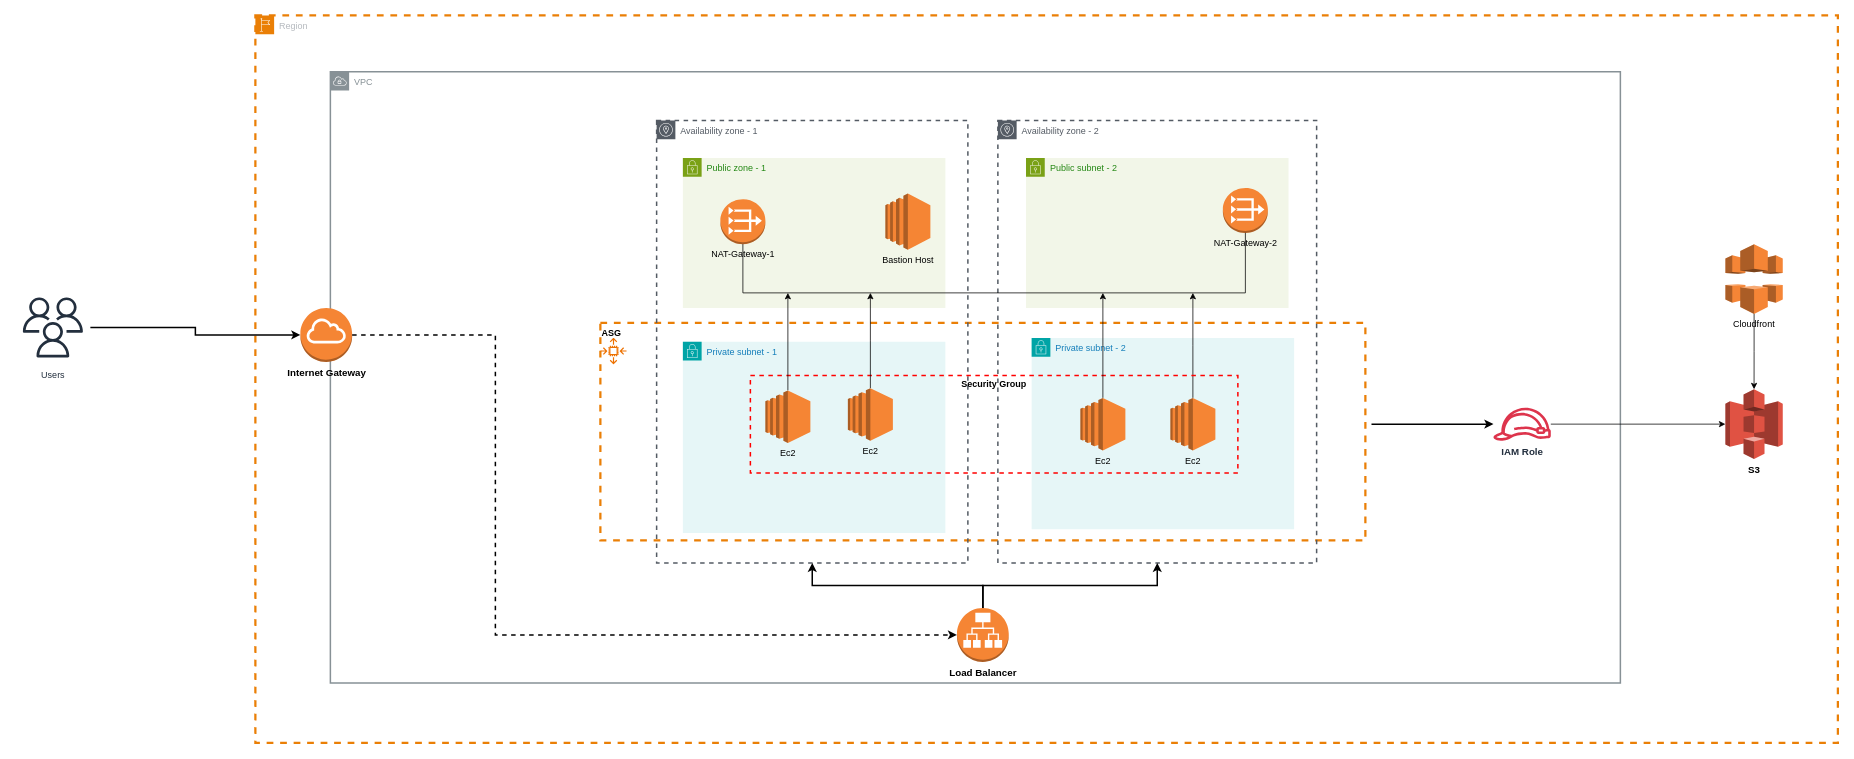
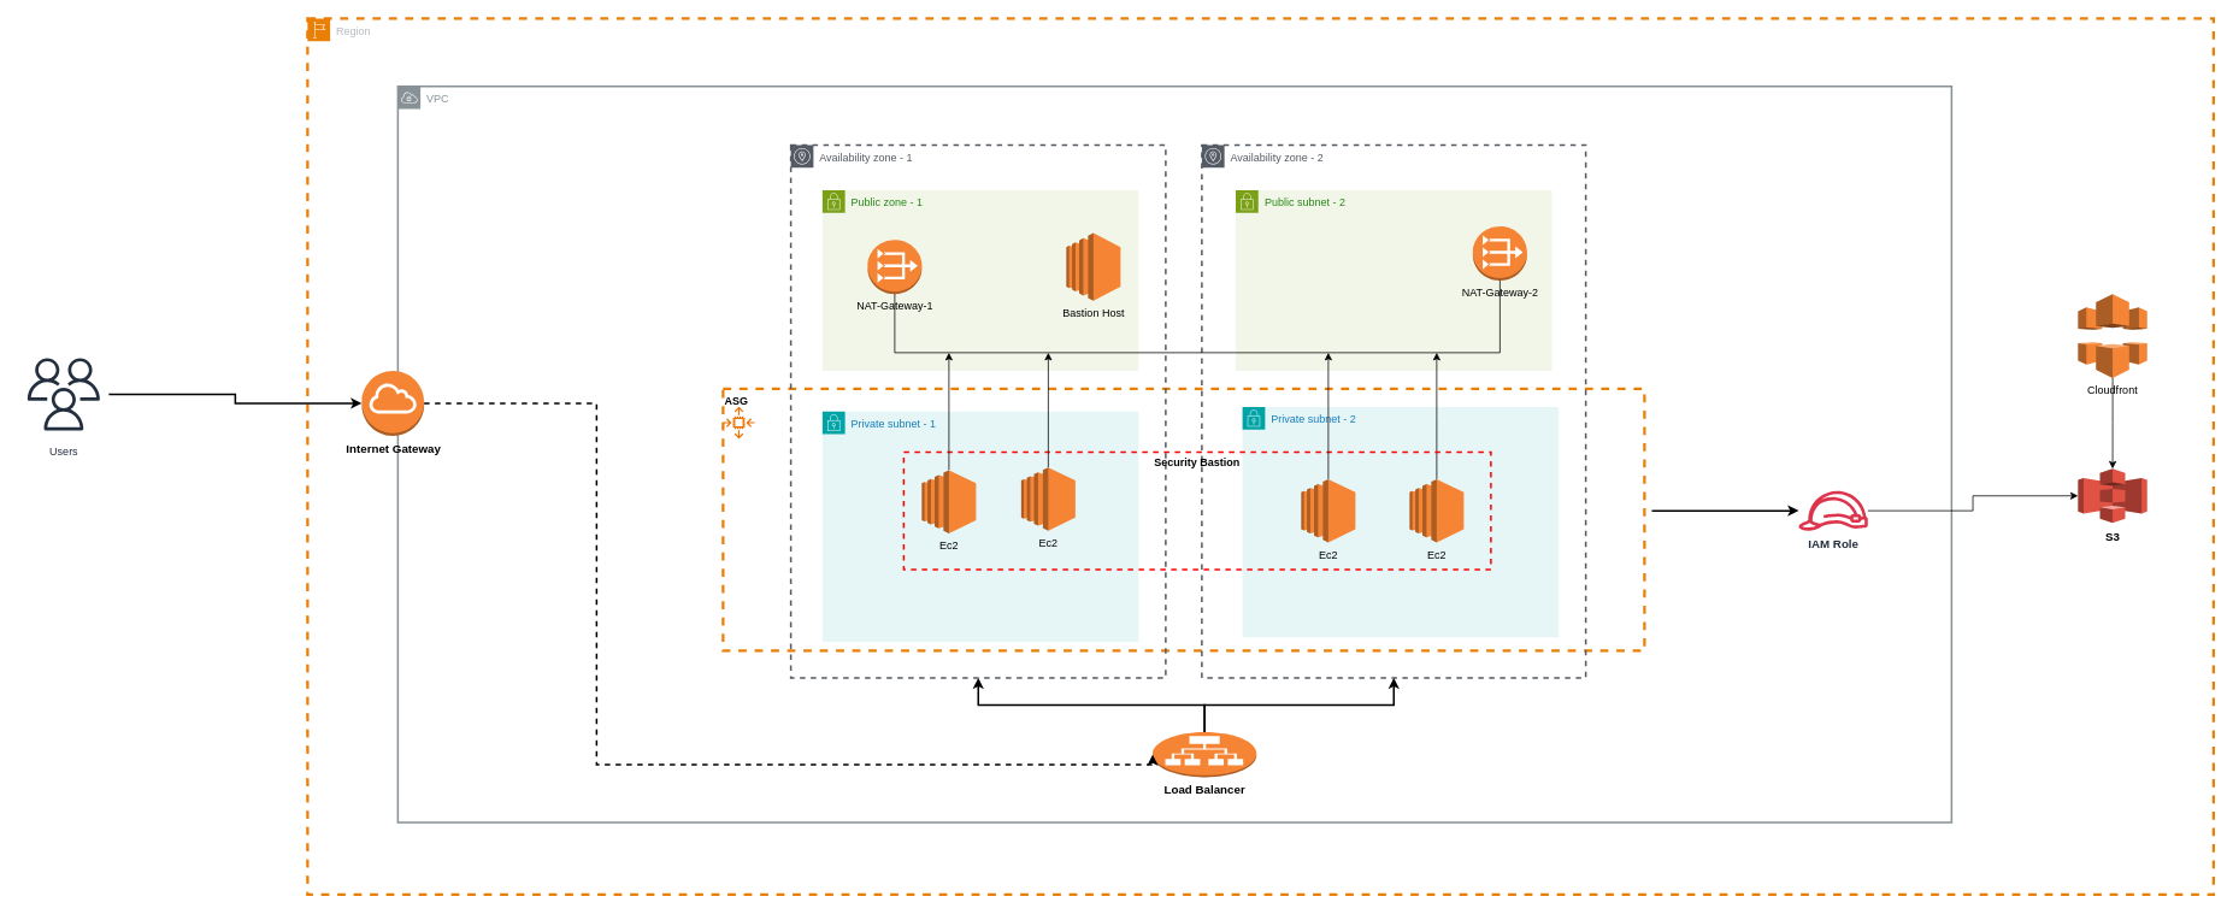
  <mxCell id="0" />
  <mxCell id="1" parent="0" />
  <mxCell id="2" value="Region" style="sketch=0;outlineConnect=0;gradientColor=none;html=1;whiteSpace=wrap;fontSize=12;fontStyle=0;shape=mxgraph.aws4.group;grIcon=mxgraph.aws4.group_region;strokeColor=#ea7f06;fillColor=none;verticalAlign=top;align=left;spacingLeft=30;fontColor=#B6BABF;dashed=1;strokeWidth=3;" parent="1" vertex="1"><mxGeometry x="340" y="20" width="2110" height="970" as="geometry" /></mxCell>
  <mxCell id="3" value="VPC" style="sketch=0;outlineConnect=0;gradientColor=none;html=1;whiteSpace=wrap;fontSize=12;fontStyle=0;shape=mxgraph.aws4.group;grIcon=mxgraph.aws4.group_vpc;strokeColor=#879196;fillColor=none;verticalAlign=top;align=left;spacingLeft=30;fontColor=#879196;dashed=0;strokeWidth=2;" parent="1" vertex="1"><mxGeometry y="95" width="1720" height="815" as="geometry" x="440" /></mxCell>
  <mxCell id="4" value="Private subnet - 1" style="points=[[0,0],[0.25,0],[0.5,0],[0.75,0],[1,0],[1,0.25],[1,0.5],[1,0.75],[1,1],[0.75,1],[0.5,1],[0.25,1],[0,1],[0,0.75],[0,0.5],[0,0.25]];outlineConnect=0;gradientColor=none;html=1;whiteSpace=wrap;fontSize=12;fontStyle=0;container=1;pointerEvents=0;collapsible=0;recursiveResize=0;shape=mxgraph.aws4.group;grIcon=mxgraph.aws4.group_security_group;grStroke=0;strokeColor=#00A4A6;fillColor=#E6F6F7;verticalAlign=top;align=left;spacingLeft=30;fontColor=#147EBA;dashed=0;" parent="1" vertex="1"><mxGeometry x="910" y="455" width="350" height="255" as="geometry" /></mxCell>
  <mxCell id="5" style="edgeStyle=orthogonalEdgeStyle;rounded=0;orthogonalLoop=1;jettySize=auto;html=1;strokeWidth=2;exitX=1.008;exitY=0.466;exitDx=0;exitDy=0;exitPerimeter=0;" parent="1" source="6" target="27" edge="1"><mxGeometry relative="1" as="geometry"><mxPoint x="1310" y="720" as="sourcePoint" /></mxGeometry></mxCell>
  <mxCell id="6" value="ASG" style="rounded=0;whiteSpace=wrap;html=1;fillColor=none;dashed=1;fontStyle=1;strokeWidth=3;strokeColor=#ea7f06;verticalAlign=top;align=left;" parent="1" vertex="1"><mxGeometry x="800" y="430" width="1020" height="290" as="geometry" /></mxCell>
  <mxCell id="7" value="Availability zone - 2" style="sketch=0;outlineConnect=0;gradientColor=none;html=1;whiteSpace=wrap;fontSize=12;fontStyle=0;shape=mxgraph.aws4.group;grIcon=mxgraph.aws4.group_availability_zone;strokeColor=#545B64;fillColor=none;verticalAlign=top;align=left;spacingLeft=30;fontColor=#545B64;dashed=1;strokeWidth=2;" parent="1" vertex="1"><mxGeometry x="1330" y="160" width="425" height="590" as="geometry" /></mxCell>
  <mxCell id="8" value="Availability zone - 1" style="sketch=0;outlineConnect=0;gradientColor=none;html=1;whiteSpace=wrap;fontSize=12;fontStyle=0;shape=mxgraph.aws4.group;grIcon=mxgraph.aws4.group_availability_zone;strokeColor=#545B64;fillColor=none;verticalAlign=top;align=left;spacingLeft=30;fontColor=#545B64;dashed=1;strokeWidth=2;" parent="1" vertex="1"><mxGeometry x="875" y="160" width="415" height="590" as="geometry" /></mxCell>
  <mxCell id="9" value="Private subnet - 2" style="points=[[0,0],[0.25,0],[0.5,0],[0.75,0],[1,0],[1,0.25],[1,0.5],[1,0.75],[1,1],[0.75,1],[0.5,1],[0.25,1],[0,1],[0,0.75],[0,0.5],[0,0.25]];outlineConnect=0;gradientColor=none;html=1;whiteSpace=wrap;fontSize=12;fontStyle=0;container=1;pointerEvents=0;collapsible=0;recursiveResize=0;shape=mxgraph.aws4.group;grIcon=mxgraph.aws4.group_security_group;grStroke=0;strokeColor=#00A4A6;fillColor=#E6F6F7;verticalAlign=top;align=left;spacingLeft=30;fontColor=#147EBA;dashed=0;" parent="1" vertex="1"><mxGeometry x="1375" y="450" width="350" height="255" as="geometry" /></mxCell>
  <mxCell id="10" value="Public zone - 1" style="points=[[0,0],[0.25,0],[0.5,0],[0.75,0],[1,0],[1,0.25],[1,0.5],[1,0.75],[1,1],[0.75,1],[0.5,1],[0.25,1],[0,1],[0,0.75],[0,0.5],[0,0.25]];outlineConnect=0;gradientColor=none;html=1;whiteSpace=wrap;fontSize=12;fontStyle=0;container=1;pointerEvents=0;collapsible=0;recursiveResize=0;shape=mxgraph.aws4.group;grIcon=mxgraph.aws4.group_security_group;grStroke=0;strokeColor=#7AA116;fillColor=#F2F6E8;verticalAlign=top;align=left;spacingLeft=30;fontColor=#248814;dashed=0;strokeWidth=1;" parent="1" vertex="1"><mxGeometry x="910" y="210" width="350" height="200" as="geometry" /></mxCell>
  <mxCell id="11" value="Bastion Host" style="outlineConnect=0;dashed=0;verticalLabelPosition=bottom;verticalAlign=top;align=center;html=1;shape=mxgraph.aws3.ec2;fillColor=#F58534;gradientColor=none;" vertex="1" parent="10"><mxGeometry x="270" y="47.5" width="60" height="75" as="geometry" /></mxCell>
  <mxCell id="12" value="Public subnet - 2" style="points=[[0,0],[0.25,0],[0.5,0],[0.75,0],[1,0],[1,0.25],[1,0.5],[1,0.75],[1,1],[0.75,1],[0.5,1],[0.25,1],[0,1],[0,0.75],[0,0.5],[0,0.25]];outlineConnect=0;gradientColor=none;html=1;whiteSpace=wrap;fontSize=12;fontStyle=0;container=1;pointerEvents=0;collapsible=0;recursiveResize=0;shape=mxgraph.aws4.group;grIcon=mxgraph.aws4.group_security_group;grStroke=0;strokeColor=#7AA116;fillColor=#F2F6E8;verticalAlign=top;align=left;spacingLeft=30;fontColor=#248814;dashed=0;" parent="1" vertex="1"><mxGeometry x="1367.5" y="210" width="350" height="200" as="geometry" /></mxCell>
  <mxCell id="13" style="edgeStyle=orthogonalEdgeStyle;rounded=0;orthogonalLoop=1;jettySize=auto;html=1;" parent="1" source="14" edge="1"><mxGeometry relative="1" as="geometry"><mxPoint x="1590" y="390" as="targetPoint" /></mxGeometry></mxCell>
  <mxCell id="14" value="Ec2" style="outlineConnect=0;dashed=0;verticalLabelPosition=bottom;verticalAlign=top;align=center;html=1;shape=mxgraph.aws3.ec2;fillColor=#F58534;gradientColor=none;" parent="1" vertex="1"><mxGeometry x="1560" y="530" width="60" height="70" as="geometry" /></mxCell>
  <mxCell id="15" value="NAT-Gateway-1" style="outlineConnect=0;dashed=0;verticalLabelPosition=bottom;verticalAlign=top;align=center;html=1;shape=mxgraph.aws3.vpc_nat_gateway;fillColor=#F58534;gradientColor=none;" parent="1" vertex="1"><mxGeometry x="960" y="265" width="60" height="60" as="geometry" /></mxCell>
  <mxCell id="16" value="NAT-Gateway-2" style="outlineConnect=0;dashed=0;verticalLabelPosition=bottom;verticalAlign=top;align=center;html=1;shape=mxgraph.aws3.vpc_nat_gateway;fillColor=#F58534;gradientColor=none;" parent="1" vertex="1"><mxGeometry x="1630" y="250" width="60" height="60" as="geometry" /></mxCell>
- <mxCell id="17" value="Security Group" style="fontStyle=1;verticalAlign=top;align=center;spacingTop=-2;fillColor=none;rounded=0;whiteSpace=wrap;html=1;strokeColor=#FF0000;strokeWidth=2;dashed=1;container=1;collapsible=0;expand=0;recursiveResize=0;" parent="1" vertex="1"><mxGeometry x="1000" y="500" width="650" height="130" as="geometry" /></mxCell>
+ <mxCell id="17" value="Security Bastion" style="fontStyle=1;verticalAlign=top;align=center;spacingTop=-2;fillColor=none;rounded=0;whiteSpace=wrap;html=1;strokeColor=#FF0000;strokeWidth=2;dashed=1;container=1;collapsible=0;expand=0;recursiveResize=0;" parent="1" vertex="1"><mxGeometry x="1000" y="500" width="650" height="130" as="geometry" /></mxCell>
  <mxCell id="18" style="edgeStyle=orthogonalEdgeStyle;rounded=0;orthogonalLoop=1;jettySize=auto;html=1;" parent="17" source="19" edge="1"><mxGeometry relative="1" as="geometry"><mxPoint x="160" y="-110" as="targetPoint" /></mxGeometry></mxCell>
  <mxCell id="19" value="Ec2" style="outlineConnect=0;dashed=0;verticalLabelPosition=bottom;verticalAlign=top;align=center;html=1;shape=mxgraph.aws3.ec2;fillColor=#F58534;gradientColor=none;" parent="17" vertex="1"><mxGeometry x="130" y="17" width="60" height="70" as="geometry" /></mxCell>
  <mxCell id="20" value="Internet Gateway" style="outlineConnect=0;dashed=0;verticalLabelPosition=bottom;verticalAlign=top;align=center;html=1;shape=mxgraph.aws3.internet_gateway;fillColor=#F58534;gradientColor=none;fontStyle=1;fontSize=13;" parent="1" vertex="1"><mxGeometry x="400" y="410" width="69" height="72" as="geometry" /></mxCell>
- <mxCell id="21" value="S3" style="outlineConnect=0;dashed=0;verticalLabelPosition=bottom;verticalAlign=top;align=center;html=1;shape=mxgraph.aws3.s3;fillColor=#E05243;gradientColor=none;fontSize=13;fontStyle=1" parent="1" vertex="1"><mxGeometry x="2300" y="518.5" width="76.5" height="93" as="geometry" /></mxCell>
+ <mxCell id="21" value="S3" style="outlineConnect=0;dashed=0;verticalLabelPosition=bottom;verticalAlign=top;align=center;html=1;shape=mxgraph.aws3.s3;fillColor=#E05243;gradientColor=none;fontSize=13;fontStyle=1" parent="1" vertex="1"><mxGeometry x="2300" y="518.5" width="76.5" height="60" as="geometry" /></mxCell>
  <mxCell id="22" value="" style="sketch=0;outlineConnect=0;fontColor=#232F3E;gradientColor=none;fillColor=#ED7100;strokeColor=none;dashed=0;verticalLabelPosition=bottom;verticalAlign=top;align=center;html=1;fontSize=12;fontStyle=0;aspect=fixed;pointerEvents=1;shape=mxgraph.aws4.auto_scaling2;" parent="1" vertex="1"><mxGeometry x="800" y="450" width="35" height="35" as="geometry" /></mxCell>
  <mxCell id="23" style="edgeStyle=orthogonalEdgeStyle;rounded=0;orthogonalLoop=1;jettySize=auto;html=1;startArrow=none;startFill=0;endArrow=none;endFill=0;" parent="1" source="16" target="15" edge="1"><mxGeometry relative="1" as="geometry"><Array as="points"><mxPoint x="1660" y="390" /><mxPoint x="990" y="390" /></Array></mxGeometry></mxCell>
  <mxCell id="24" style="edgeStyle=orthogonalEdgeStyle;rounded=0;orthogonalLoop=1;jettySize=auto;html=1;" parent="1" source="25" edge="1"><mxGeometry relative="1" as="geometry"><mxPoint x="1050" y="390" as="targetPoint" /></mxGeometry></mxCell>
  <mxCell id="25" value="Ec2" style="outlineConnect=0;dashed=0;verticalLabelPosition=bottom;verticalAlign=top;align=center;html=1;shape=mxgraph.aws3.ec2;fillColor=#F58534;gradientColor=none;" parent="1" vertex="1"><mxGeometry x="1020" y="520" width="60" height="70" as="geometry" /></mxCell>
  <mxCell id="26" style="edgeStyle=orthogonalEdgeStyle;rounded=0;orthogonalLoop=1;jettySize=auto;html=1;" parent="1" source="27" target="21" edge="1"><mxGeometry relative="1" as="geometry" /></mxCell>
  <mxCell id="27" value="IAM Role" style="sketch=0;outlineConnect=0;fontColor=#232F3E;gradientColor=none;fillColor=#DD344C;strokeColor=none;dashed=0;verticalLabelPosition=bottom;verticalAlign=top;align=center;html=1;fontSize=13;fontStyle=1;aspect=fixed;pointerEvents=1;shape=mxgraph.aws4.role;" parent="1" vertex="1"><mxGeometry x="1990" y="543" width="78" height="44" as="geometry" /></mxCell>
  <mxCell id="28" style="edgeStyle=orthogonalEdgeStyle;rounded=0;orthogonalLoop=1;jettySize=auto;html=1;strokeWidth=2;" parent="1" source="30" target="8" edge="1"><mxGeometry relative="1" as="geometry" /></mxCell>
  <mxCell id="29" style="edgeStyle=orthogonalEdgeStyle;rounded=0;orthogonalLoop=1;jettySize=auto;html=1;strokeWidth=2;" parent="1" source="30" target="7" edge="1"><mxGeometry relative="1" as="geometry" /></mxCell>
- <mxCell id="30" value="Load Balancer" style="outlineConnect=0;dashed=0;verticalLabelPosition=bottom;verticalAlign=top;align=center;html=1;shape=mxgraph.aws3.application_load_balancer;fillColor=#F58534;gradientColor=none;strokeWidth=2;fontStyle=1;fontSize=13;" parent="1" vertex="1"><mxGeometry x="1275.5" y="810" width="69" height="72" as="geometry" /></mxCell>
+ <mxCell id="30" value="Load Balancer" style="outlineConnect=0;dashed=0;verticalLabelPosition=bottom;verticalAlign=top;align=center;html=1;shape=mxgraph.aws3.application_load_balancer;fillColor=#F58534;gradientColor=none;strokeWidth=2;fontStyle=1;fontSize=13;" parent="1" vertex="1"><mxGeometry x="1275.5" y="810" width="115" height="50" as="geometry" /></mxCell>
  <mxCell id="31" style="edgeStyle=orthogonalEdgeStyle;rounded=0;orthogonalLoop=1;jettySize=auto;html=1;entryX=0;entryY=0.5;entryDx=0;entryDy=0;entryPerimeter=0;strokeWidth=2;dashed=1;" parent="1" source="20" target="30" edge="1"><mxGeometry relative="1" as="geometry"><Array as="points"><mxPoint x="660" y="446" /><mxPoint x="660" y="846" /></Array></mxGeometry></mxCell>
  <mxCell id="32" value="Users" style="sketch=0;outlineConnect=0;fontColor=#232F3E;gradientColor=none;strokeColor=#232F3E;fillColor=#ffffff;dashed=0;verticalLabelPosition=bottom;verticalAlign=top;align=center;html=1;fontSize=12;fontStyle=0;aspect=fixed;shape=mxgraph.aws4.resourceIcon;resIcon=mxgraph.aws4.users;" parent="1" vertex="1"><mxGeometry x="20" y="386" width="100" height="100" as="geometry" /></mxCell>
  <mxCell id="33" style="edgeStyle=orthogonalEdgeStyle;rounded=0;orthogonalLoop=1;jettySize=auto;html=1;entryX=0;entryY=0.5;entryDx=0;entryDy=0;entryPerimeter=0;fontStyle=1;strokeWidth=2;" parent="1" source="32" target="20" edge="1"><mxGeometry relative="1" as="geometry" /></mxCell>
  <mxCell id="34" style="edgeStyle=orthogonalEdgeStyle;rounded=0;orthogonalLoop=1;jettySize=auto;html=1;" parent="1" source="35" edge="1"><mxGeometry relative="1" as="geometry"><mxPoint x="1470" y="390" as="targetPoint" /></mxGeometry></mxCell>
  <mxCell id="35" value="Ec2" style="outlineConnect=0;dashed=0;verticalLabelPosition=bottom;verticalAlign=top;align=center;html=1;shape=mxgraph.aws3.ec2;fillColor=#F58534;gradientColor=none;" parent="1" vertex="1"><mxGeometry x="1440" y="530" width="60" height="70" as="geometry" /></mxCell>
  <mxCell id="36" value="Cloudfront" style="outlineConnect=0;dashed=0;verticalLabelPosition=bottom;verticalAlign=top;align=center;html=1;shape=mxgraph.aws3.cloudfront;fillColor=#F58536;gradientColor=none;" vertex="1" parent="1"><mxGeometry x="2300" y="325" width="76.5" height="93" as="geometry" /></mxCell>
  <mxCell id="37" style="edgeStyle=orthogonalEdgeStyle;rounded=0;orthogonalLoop=1;jettySize=auto;html=1;entryX=0.5;entryY=0;entryDx=0;entryDy=0;entryPerimeter=0;" edge="1" parent="1" source="36" target="21"><mxGeometry relative="1" as="geometry" /></mxCell>
